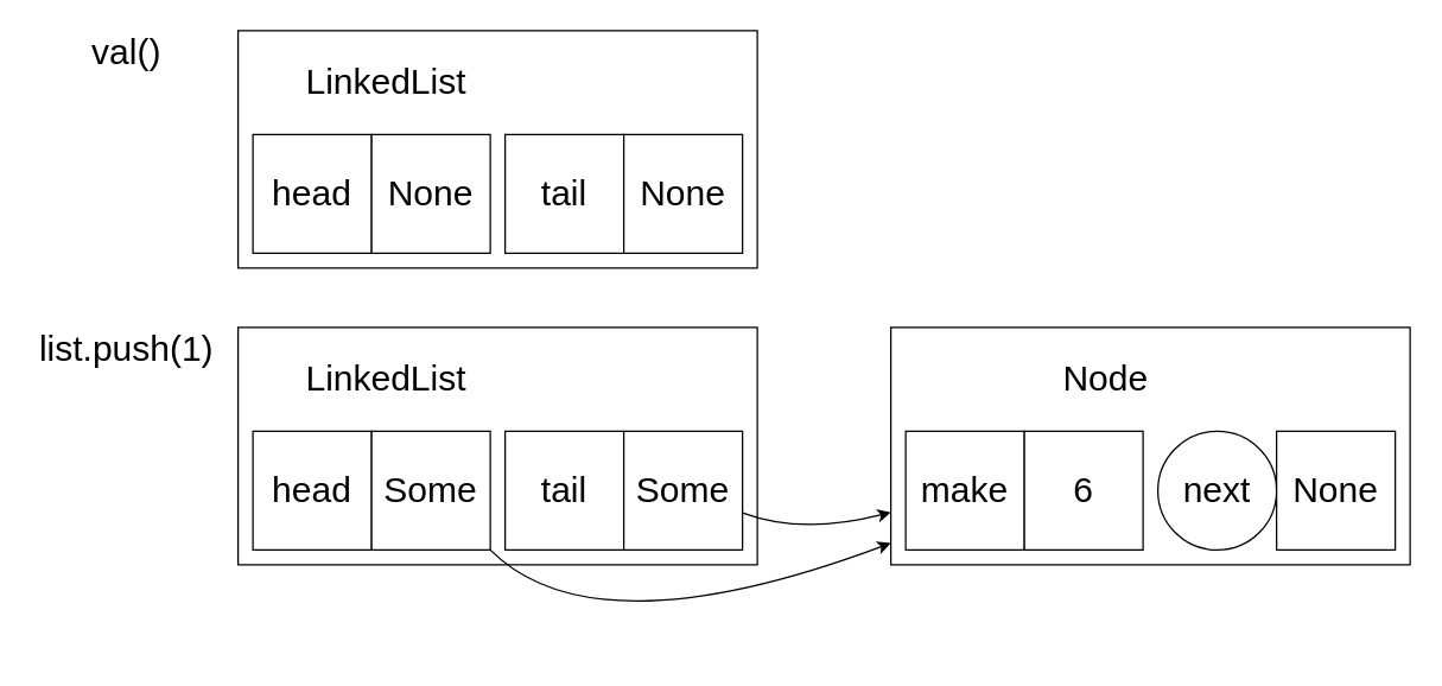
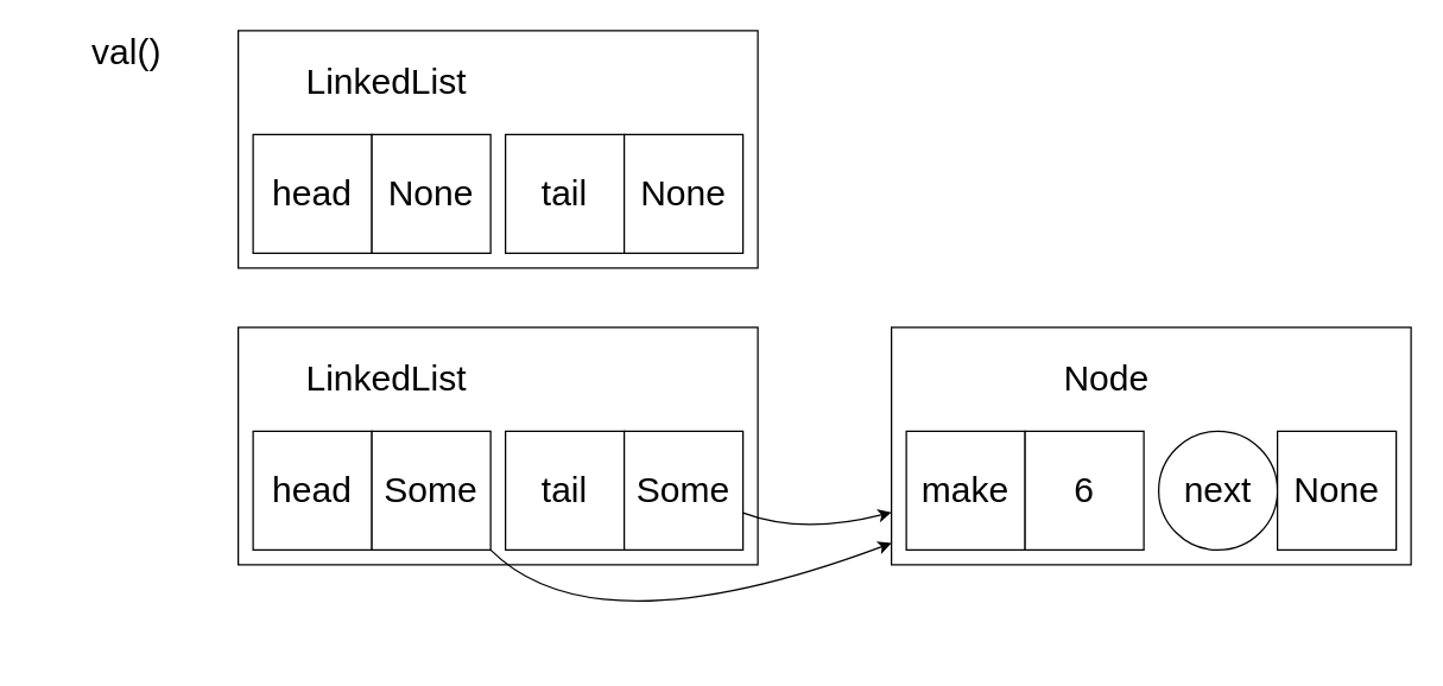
  <mxCell id="0" />
  <mxCell id="1" parent="0" />
  <mxCell id="2" value="" style="rounded=0;whiteSpace=wrap;html=1;align=left;verticalAlign=top;" parent="1" vertex="1"><mxGeometry x="160" y="20" width="350" height="160" as="geometry" /></mxCell>
  <mxCell id="3" value="&lt;span style=&quot;font-size: 24px;&quot;&gt;head&lt;br&gt;&lt;/span&gt;" style="rounded=0;whiteSpace=wrap;html=1;" parent="1" vertex="1"><mxGeometry x="170" y="90" width="80" height="80" as="geometry" /></mxCell>
  <mxCell id="4" value="&lt;font style=&quot;font-size: 24px;&quot;&gt;tail&lt;/font&gt;" style="rounded=0;whiteSpace=wrap;html=1;" parent="1" vertex="1"><mxGeometry x="340" y="90" width="80" height="80" as="geometry" /></mxCell>
  <mxCell id="5" value="&lt;font style=&quot;font-size: 24px;&quot;&gt;None&lt;/font&gt;" style="rounded=0;whiteSpace=wrap;html=1;" parent="1" vertex="1"><mxGeometry x="250" y="90" width="80" height="80" as="geometry" /></mxCell>
  <mxCell id="6" value="&lt;font style=&quot;font-size: 24px;&quot;&gt;None&lt;/font&gt;" style="rounded=0;whiteSpace=wrap;html=1;" parent="1" vertex="1"><mxGeometry x="420" y="90" width="80" height="80" as="geometry" /></mxCell>
  <mxCell id="7" value="&lt;font style=&quot;font-size: 24px;&quot;&gt;LinkedList&lt;/font&gt;" style="text;html=1;strokeColor=none;fillColor=none;align=center;verticalAlign=middle;whiteSpace=wrap;rounded=0;" parent="1" vertex="1"><mxGeometry x="190" y="40" width="140" height="30" as="geometry" /></mxCell>
  <mxCell id="8" value="val()" style="text;html=1;strokeColor=none;fillColor=none;align=center;verticalAlign=middle;whiteSpace=wrap;rounded=0;fontSize=24;" parent="1" vertex="1"><mxGeometry x="40" y="20" width="90" height="30" as="geometry" /></mxCell>
- <mxCell id="9" value="list.push(1)" style="text;html=1;strokeColor=none;fillColor=none;align=center;verticalAlign=middle;whiteSpace=wrap;rounded=0;fontSize=24;" parent="1" vertex="1"><mxGeometry x="20" y="220" width="130" height="30" as="geometry" /></mxCell>
  <mxCell id="10" value="" style="rounded=0;whiteSpace=wrap;html=1;align=left;verticalAlign=top;" parent="1" vertex="1"><mxGeometry x="160" y="220" width="350" height="160" as="geometry" /></mxCell>
  <mxCell id="11" value="&lt;span style=&quot;font-size: 24px;&quot;&gt;head&lt;br&gt;&lt;/span&gt;" style="rounded=0;whiteSpace=wrap;html=1;" parent="1" vertex="1"><mxGeometry x="170" y="290" width="80" height="80" as="geometry" /></mxCell>
  <mxCell id="12" value="&lt;font style=&quot;font-size: 24px;&quot;&gt;tail&lt;/font&gt;" style="rounded=0;whiteSpace=wrap;html=1;" parent="1" vertex="1"><mxGeometry x="340" y="290" width="80" height="80" as="geometry" /></mxCell>
  <mxCell id="13" value="&lt;font style=&quot;font-size: 24px;&quot;&gt;Some&lt;/font&gt;" style="rounded=0;whiteSpace=wrap;html=1;" parent="1" vertex="1"><mxGeometry x="250" y="290" width="80" height="80" as="geometry" /></mxCell>
  <mxCell id="14" value="&lt;font style=&quot;font-size: 24px;&quot;&gt;Some&lt;/font&gt;" style="rounded=0;whiteSpace=wrap;html=1;" parent="1" vertex="1"><mxGeometry x="420" y="290" width="80" height="80" as="geometry" /></mxCell>
  <mxCell id="15" value="&lt;font style=&quot;font-size: 24px;&quot;&gt;LinkedList&lt;/font&gt;" style="text;html=1;strokeColor=none;fillColor=none;align=center;verticalAlign=middle;whiteSpace=wrap;rounded=0;" parent="1" vertex="1"><mxGeometry x="190" y="240" width="140" height="30" as="geometry" /></mxCell>
  <mxCell id="16" value="" style="rounded=0;whiteSpace=wrap;html=1;align=left;verticalAlign=top;" parent="1" vertex="1"><mxGeometry x="600" y="220" width="350" height="160" as="geometry" /></mxCell>
  <mxCell id="17" value="&lt;span style=&quot;font-size: 24px;&quot;&gt;make&lt;br&gt;&lt;/span&gt;" style="rounded=0;whiteSpace=wrap;html=1;" parent="1" vertex="1"><mxGeometry x="610" y="290" width="80" height="80" as="geometry" /></mxCell>
  <mxCell id="18" value="&lt;font style=&quot;font-size: 24px;&quot;&gt;next&lt;/font&gt;" style="ellipse;whiteSpace=wrap;html=1;" parent="1" vertex="1"><mxGeometry x="780" y="290" width="80" height="80" as="geometry" /></mxCell>
  <mxCell id="19" value="&lt;font style=&quot;font-size: 24px;&quot;&gt;6&lt;/font&gt;" style="rounded=0;whiteSpace=wrap;html=1;" parent="1" vertex="1"><mxGeometry x="690" y="290" width="80" height="80" as="geometry" /></mxCell>
  <mxCell id="20" value="&lt;font style=&quot;font-size: 24px;&quot;&gt;None&lt;/font&gt;" style="rounded=0;whiteSpace=wrap;html=1;" parent="1" vertex="1"><mxGeometry x="860" y="290" width="80" height="80" as="geometry" /></mxCell>
  <mxCell id="21" value="&lt;font style=&quot;font-size: 24px;&quot;&gt;Node&lt;/font&gt;" style="text;html=1;strokeColor=none;fillColor=none;align=center;verticalAlign=middle;whiteSpace=wrap;rounded=0;" parent="1" vertex="1"><mxGeometry x="675" y="240" width="140" height="30" as="geometry" /></mxCell>
  <mxCell id="22" value="" style="curved=1;endArrow=classic;html=1;rounded=0;" parent="1" source="13" target="16" edge="1"><mxGeometry width="50" height="50" relative="1" as="geometry"><mxPoint x="280" y="440" as="sourcePoint" /><mxPoint x="330" y="390" as="targetPoint" /><Array as="points"><mxPoint x="400" y="440" /></Array></mxGeometry></mxCell>
  <mxCell id="23" value="" style="curved=1;endArrow=classic;html=1;rounded=0;" parent="1" source="14" target="16" edge="1"><mxGeometry width="50" height="50" relative="1" as="geometry"><mxPoint x="455" y="380" as="sourcePoint" /><mxPoint x="438" y="470" as="targetPoint" /><Array as="points"><mxPoint x="540" y="360" /></Array></mxGeometry></mxCell>
